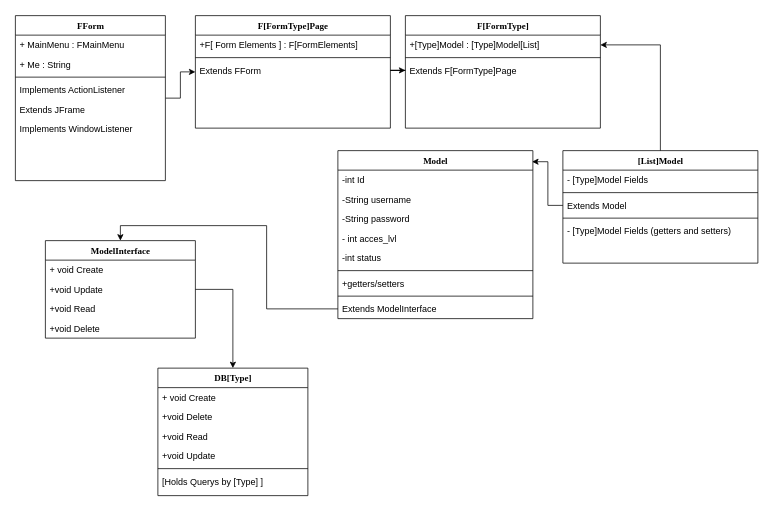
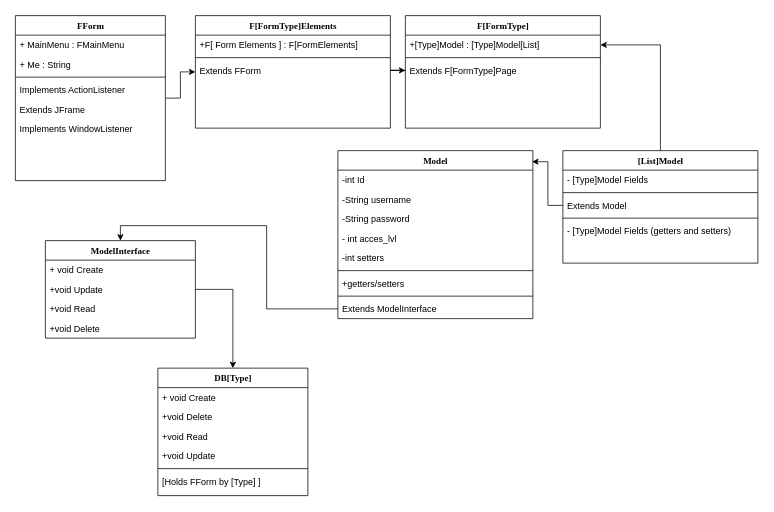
  <mxCell id="0" />
  <mxCell id="1" parent="0" />
  <mxCell id="2" style="edgeStyle=orthogonalEdgeStyle;rounded=0;orthogonalLoop=1;jettySize=auto;html=1;" edge="1" parent="1" source="3" target="10"><mxGeometry relative="1" as="geometry" /></mxCell>
  <mxCell id="3" value="FForm" style="swimlane;html=1;fontStyle=1;align=center;verticalAlign=top;childLayout=stackLayout;horizontal=1;startSize=26;horizontalStack=0;resizeParent=1;resizeLast=0;collapsible=1;marginBottom=0;swimlaneFillColor=#ffffff;rounded=0;shadow=0;comic=0;labelBackgroundColor=none;strokeWidth=1;fillColor=none;fontFamily=Verdana;fontSize=12" parent="1" vertex="1"><mxGeometry x="20" y="20" width="200" height="220" as="geometry" /></mxCell>
  <mxCell id="4" value="+ MainMenu : FMainMenu" style="text;html=1;strokeColor=none;fillColor=none;align=left;verticalAlign=top;spacingLeft=4;spacingRight=4;whiteSpace=wrap;overflow=hidden;rotatable=0;points=[[0,0.5],[1,0.5]];portConstraint=eastwest;" parent="3" vertex="1"><mxGeometry y="26" width="200" height="26" as="geometry" /></mxCell>
  <mxCell id="5" value="+ Me : String" style="text;html=1;strokeColor=none;fillColor=none;align=left;verticalAlign=top;spacingLeft=4;spacingRight=4;whiteSpace=wrap;overflow=hidden;rotatable=0;points=[[0,0.5],[1,0.5]];portConstraint=eastwest;" vertex="1" parent="3"><mxGeometry y="52" width="200" height="26" as="geometry" /></mxCell>
  <mxCell id="6" value="" style="line;html=1;strokeWidth=1;fillColor=none;align=left;verticalAlign=middle;spacingTop=-1;spacingLeft=3;spacingRight=3;rotatable=0;labelPosition=right;points=[];portConstraint=eastwest;" parent="3" vertex="1"><mxGeometry y="78" width="200" height="8" as="geometry" /></mxCell>
  <mxCell id="7" value="Implements ActionListener" style="text;html=1;strokeColor=none;fillColor=none;align=left;verticalAlign=top;spacingLeft=4;spacingRight=4;whiteSpace=wrap;overflow=hidden;rotatable=0;points=[[0,0.5],[1,0.5]];portConstraint=eastwest;" vertex="1" parent="3"><mxGeometry y="86" width="200" height="26" as="geometry" /></mxCell>
  <mxCell id="8" value="&lt;div&gt;Extends JFrame&lt;/div&gt;&lt;div&gt;&lt;br&gt;&lt;/div&gt;" style="text;html=1;strokeColor=none;fillColor=none;align=left;verticalAlign=top;spacingLeft=4;spacingRight=4;whiteSpace=wrap;overflow=hidden;rotatable=0;points=[[0,0.5],[1,0.5]];portConstraint=eastwest;" parent="3" vertex="1"><mxGeometry y="112" width="200" height="26" as="geometry" /></mxCell>
  <mxCell id="9" value="Implements WindowListener" style="text;html=1;strokeColor=none;fillColor=none;align=left;verticalAlign=top;spacingLeft=4;spacingRight=4;whiteSpace=wrap;overflow=hidden;rotatable=0;points=[[0,0.5],[1,0.5]];portConstraint=eastwest;" vertex="1" parent="3"><mxGeometry y="138" width="200" height="26" as="geometry" /></mxCell>
- <mxCell id="10" value="F[FormType]Page" style="swimlane;html=1;fontStyle=1;align=center;verticalAlign=top;childLayout=stackLayout;horizontal=1;startSize=26;horizontalStack=0;resizeParent=1;resizeLast=0;collapsible=1;marginBottom=0;swimlaneFillColor=#ffffff;rounded=0;shadow=0;comic=0;labelBackgroundColor=none;strokeWidth=1;fillColor=none;fontFamily=Verdana;fontSize=12" vertex="1" parent="1"><mxGeometry x="260" y="20" width="260" height="150" as="geometry" /></mxCell>
+ <mxCell id="10" value="F[FormType]Elements" style="swimlane;html=1;fontStyle=1;align=center;verticalAlign=top;childLayout=stackLayout;horizontal=1;startSize=26;horizontalStack=0;resizeParent=1;resizeLast=0;collapsible=1;marginBottom=0;swimlaneFillColor=#ffffff;rounded=0;shadow=0;comic=0;labelBackgroundColor=none;strokeWidth=1;fillColor=none;fontFamily=Verdana;fontSize=12" vertex="1" parent="1"><mxGeometry x="260" y="20" width="260" height="150" as="geometry" /></mxCell>
  <mxCell id="11" value="+F[ Form Elements ] : F[FormElements]" style="text;html=1;strokeColor=none;fillColor=none;align=left;verticalAlign=top;spacingLeft=4;spacingRight=4;whiteSpace=wrap;overflow=hidden;rotatable=0;points=[[0,0.5],[1,0.5]];portConstraint=eastwest;" vertex="1" parent="10"><mxGeometry y="26" width="260" height="26" as="geometry" /></mxCell>
  <mxCell id="12" value="" style="line;html=1;strokeWidth=1;fillColor=none;align=left;verticalAlign=middle;spacingTop=-1;spacingLeft=3;spacingRight=3;rotatable=0;labelPosition=right;points=[];portConstraint=eastwest;" vertex="1" parent="10"><mxGeometry y="52" width="260" height="8" as="geometry" /></mxCell>
  <mxCell id="13" value="&lt;div&gt;Extends FForm&lt;br&gt;&lt;/div&gt;" style="text;html=1;strokeColor=none;fillColor=none;align=left;verticalAlign=top;spacingLeft=4;spacingRight=4;whiteSpace=wrap;overflow=hidden;rotatable=0;points=[[0,0.5],[1,0.5]];portConstraint=eastwest;" vertex="1" parent="10"><mxGeometry y="60" width="260" height="26" as="geometry" /></mxCell>
  <mxCell id="14" value="F[FormType]" style="swimlane;html=1;fontStyle=1;align=center;verticalAlign=top;childLayout=stackLayout;horizontal=1;startSize=26;horizontalStack=0;resizeParent=1;resizeLast=0;collapsible=1;marginBottom=0;swimlaneFillColor=#ffffff;rounded=0;shadow=0;comic=0;labelBackgroundColor=none;strokeWidth=1;fillColor=none;fontFamily=Verdana;fontSize=12" vertex="1" parent="1"><mxGeometry x="540" y="20" width="260" height="150" as="geometry" /></mxCell>
  <mxCell id="15" value="+[Type]Model : [Type]Model[List]" style="text;html=1;strokeColor=none;fillColor=none;align=left;verticalAlign=top;spacingLeft=4;spacingRight=4;whiteSpace=wrap;overflow=hidden;rotatable=0;points=[[0,0.5],[1,0.5]];portConstraint=eastwest;" vertex="1" parent="14"><mxGeometry y="26" width="260" height="26" as="geometry" /></mxCell>
  <mxCell id="16" value="" style="line;html=1;strokeWidth=1;fillColor=none;align=left;verticalAlign=middle;spacingTop=-1;spacingLeft=3;spacingRight=3;rotatable=0;labelPosition=right;points=[];portConstraint=eastwest;" vertex="1" parent="14"><mxGeometry y="52" width="260" height="8" as="geometry" /></mxCell>
  <mxCell id="17" value="&lt;div&gt;Extends F[FormType]Page&lt;/div&gt;" style="text;html=1;strokeColor=none;fillColor=none;align=left;verticalAlign=top;spacingLeft=4;spacingRight=4;whiteSpace=wrap;overflow=hidden;rotatable=0;points=[[0,0.5],[1,0.5]];portConstraint=eastwest;" vertex="1" parent="14"><mxGeometry y="60" width="260" height="26" as="geometry" /></mxCell>
  <mxCell id="18" style="edgeStyle=orthogonalEdgeStyle;rounded=0;orthogonalLoop=1;jettySize=auto;html=1;exitX=0.5;exitY=0;exitDx=0;exitDy=0;" edge="1" parent="1" source="19" target="15"><mxGeometry relative="1" as="geometry" /></mxCell>
  <mxCell id="19" value="[List]Model" style="swimlane;html=1;fontStyle=1;align=center;verticalAlign=top;childLayout=stackLayout;horizontal=1;startSize=26;horizontalStack=0;resizeParent=1;resizeLast=0;collapsible=1;marginBottom=0;swimlaneFillColor=#ffffff;rounded=0;shadow=0;comic=0;labelBackgroundColor=none;strokeWidth=1;fillColor=none;fontFamily=Verdana;fontSize=12" vertex="1" parent="1"><mxGeometry x="750" y="200" width="260" height="150" as="geometry" /></mxCell>
  <mxCell id="20" value="- [Type]Model Fields" style="text;html=1;strokeColor=none;fillColor=none;align=left;verticalAlign=top;spacingLeft=4;spacingRight=4;whiteSpace=wrap;overflow=hidden;rotatable=0;points=[[0,0.5],[1,0.5]];portConstraint=eastwest;" vertex="1" parent="19"><mxGeometry y="26" width="260" height="26" as="geometry" /></mxCell>
  <mxCell id="21" value="" style="line;html=1;strokeWidth=1;fillColor=none;align=left;verticalAlign=middle;spacingTop=-1;spacingLeft=3;spacingRight=3;rotatable=0;labelPosition=right;points=[];portConstraint=eastwest;" vertex="1" parent="19"><mxGeometry y="52" width="260" height="8" as="geometry" /></mxCell>
  <mxCell id="22" value="Extends Model" style="text;html=1;strokeColor=none;fillColor=none;align=left;verticalAlign=top;spacingLeft=4;spacingRight=4;whiteSpace=wrap;overflow=hidden;rotatable=0;points=[[0,0.5],[1,0.5]];portConstraint=eastwest;" vertex="1" parent="19"><mxGeometry y="60" width="260" height="26" as="geometry" /></mxCell>
  <mxCell id="23" value="" style="line;html=1;strokeWidth=1;fillColor=none;align=left;verticalAlign=middle;spacingTop=-1;spacingLeft=3;spacingRight=3;rotatable=0;labelPosition=right;points=[];portConstraint=eastwest;" vertex="1" parent="19"><mxGeometry y="86" width="260" height="8" as="geometry" /></mxCell>
  <mxCell id="24" value="- [Type]Model Fields (getters and setters)" style="text;html=1;strokeColor=none;fillColor=none;align=left;verticalAlign=top;spacingLeft=4;spacingRight=4;whiteSpace=wrap;overflow=hidden;rotatable=0;points=[[0,0.5],[1,0.5]];portConstraint=eastwest;" vertex="1" parent="19"><mxGeometry y="94" width="260" height="26" as="geometry" /></mxCell>
  <mxCell id="25" style="edgeStyle=orthogonalEdgeStyle;rounded=0;orthogonalLoop=1;jettySize=auto;html=1;" edge="1" parent="1" source="13" target="17"><mxGeometry relative="1" as="geometry" /></mxCell>
  <mxCell id="26" style="edgeStyle=orthogonalEdgeStyle;rounded=0;orthogonalLoop=1;jettySize=auto;html=1;entryX=0.996;entryY=0.066;entryDx=0;entryDy=0;entryPerimeter=0;" edge="1" parent="1" source="22" target="27"><mxGeometry relative="1" as="geometry"><mxPoint x="630" y="423" as="targetPoint" /></mxGeometry></mxCell>
  <mxCell id="27" value="Model" style="swimlane;html=1;fontStyle=1;align=center;verticalAlign=top;childLayout=stackLayout;horizontal=1;startSize=26;horizontalStack=0;resizeParent=1;resizeLast=0;collapsible=1;marginBottom=0;swimlaneFillColor=#ffffff;rounded=0;shadow=0;comic=0;labelBackgroundColor=none;strokeWidth=1;fillColor=none;fontFamily=Verdana;fontSize=12" vertex="1" parent="1"><mxGeometry x="450" y="200" width="260" height="224" as="geometry" /></mxCell>
  <mxCell id="28" value="-int Id" style="text;html=1;strokeColor=none;fillColor=none;align=left;verticalAlign=top;spacingLeft=4;spacingRight=4;whiteSpace=wrap;overflow=hidden;rotatable=0;points=[[0,0.5],[1,0.5]];portConstraint=eastwest;" vertex="1" parent="27"><mxGeometry y="26" width="260" height="26" as="geometry" /></mxCell>
  <mxCell id="29" value="-String username" style="text;html=1;strokeColor=none;fillColor=none;align=left;verticalAlign=top;spacingLeft=4;spacingRight=4;whiteSpace=wrap;overflow=hidden;rotatable=0;points=[[0,0.5],[1,0.5]];portConstraint=eastwest;" vertex="1" parent="27"><mxGeometry y="52" width="260" height="26" as="geometry" /></mxCell>
  <mxCell id="30" value="-String password" style="text;html=1;strokeColor=none;fillColor=none;align=left;verticalAlign=top;spacingLeft=4;spacingRight=4;whiteSpace=wrap;overflow=hidden;rotatable=0;points=[[0,0.5],[1,0.5]];portConstraint=eastwest;" vertex="1" parent="27"><mxGeometry y="78" width="260" height="26" as="geometry" /></mxCell>
  <mxCell id="31" value="- int acces_lvl" style="text;html=1;strokeColor=none;fillColor=none;align=left;verticalAlign=top;spacingLeft=4;spacingRight=4;whiteSpace=wrap;overflow=hidden;rotatable=0;points=[[0,0.5],[1,0.5]];portConstraint=eastwest;" vertex="1" parent="27"><mxGeometry y="104" width="260" height="26" as="geometry" /></mxCell>
- <mxCell id="32" value="-int status" style="text;html=1;strokeColor=none;fillColor=none;align=left;verticalAlign=top;spacingLeft=4;spacingRight=4;whiteSpace=wrap;overflow=hidden;rotatable=0;points=[[0,0.5],[1,0.5]];portConstraint=eastwest;" vertex="1" parent="27"><mxGeometry y="130" width="260" height="26" as="geometry" /></mxCell>
+ <mxCell id="32" value="-int setters" style="text;html=1;strokeColor=none;fillColor=none;align=left;verticalAlign=top;spacingLeft=4;spacingRight=4;whiteSpace=wrap;overflow=hidden;rotatable=0;points=[[0,0.5],[1,0.5]];portConstraint=eastwest;" vertex="1" parent="27"><mxGeometry y="130" width="260" height="26" as="geometry" /></mxCell>
  <mxCell id="33" value="" style="line;html=1;strokeWidth=1;fillColor=none;align=left;verticalAlign=middle;spacingTop=-1;spacingLeft=3;spacingRight=3;rotatable=0;labelPosition=right;points=[];portConstraint=eastwest;" vertex="1" parent="27"><mxGeometry y="156" width="260" height="8" as="geometry" /></mxCell>
  <mxCell id="34" value="+getters/setters" style="text;html=1;strokeColor=none;fillColor=none;align=left;verticalAlign=top;spacingLeft=4;spacingRight=4;whiteSpace=wrap;overflow=hidden;rotatable=0;points=[[0,0.5],[1,0.5]];portConstraint=eastwest;" vertex="1" parent="27"><mxGeometry y="164" width="260" height="26" as="geometry" /></mxCell>
  <mxCell id="35" value="" style="line;html=1;strokeWidth=1;fillColor=none;align=left;verticalAlign=middle;spacingTop=-1;spacingLeft=3;spacingRight=3;rotatable=0;labelPosition=right;points=[];portConstraint=eastwest;" vertex="1" parent="27"><mxGeometry y="190" width="260" height="8" as="geometry" /></mxCell>
  <mxCell id="36" value="&lt;div&gt;Extends ModelInterface&lt;/div&gt;&lt;div&gt;&lt;br&gt;&lt;/div&gt;" style="text;html=1;strokeColor=none;fillColor=none;align=left;verticalAlign=top;spacingLeft=4;spacingRight=4;whiteSpace=wrap;overflow=hidden;rotatable=0;points=[[0,0.5],[1,0.5]];portConstraint=eastwest;" vertex="1" parent="27"><mxGeometry y="198" width="260" height="26" as="geometry" /></mxCell>
  <mxCell id="37" style="edgeStyle=orthogonalEdgeStyle;rounded=0;orthogonalLoop=1;jettySize=auto;html=1;entryX=0.5;entryY=0;entryDx=0;entryDy=0;" edge="1" parent="1" source="36" target="38"><mxGeometry relative="1" as="geometry"><mxPoint x="480" y="660" as="targetPoint" /></mxGeometry></mxCell>
  <mxCell id="38" value="ModelInterface" style="swimlane;html=1;fontStyle=1;align=center;verticalAlign=top;childLayout=stackLayout;horizontal=1;startSize=26;horizontalStack=0;resizeParent=1;resizeLast=0;collapsible=1;marginBottom=0;swimlaneFillColor=#ffffff;rounded=0;shadow=0;comic=0;labelBackgroundColor=none;strokeWidth=1;fillColor=none;fontFamily=Verdana;fontSize=12" vertex="1" parent="1"><mxGeometry x="60" y="320" width="200" height="130" as="geometry" /></mxCell>
  <mxCell id="39" value="+ void Create" style="text;html=1;strokeColor=none;fillColor=none;align=left;verticalAlign=top;spacingLeft=4;spacingRight=4;whiteSpace=wrap;overflow=hidden;rotatable=0;points=[[0,0.5],[1,0.5]];portConstraint=eastwest;" vertex="1" parent="38"><mxGeometry y="26" width="200" height="26" as="geometry" /></mxCell>
  <mxCell id="40" value="+void Update" style="text;html=1;strokeColor=none;fillColor=none;align=left;verticalAlign=top;spacingLeft=4;spacingRight=4;whiteSpace=wrap;overflow=hidden;rotatable=0;points=[[0,0.5],[1,0.5]];portConstraint=eastwest;" vertex="1" parent="38"><mxGeometry y="52" width="200" height="26" as="geometry" /></mxCell>
  <mxCell id="41" value="+void Read" style="text;html=1;strokeColor=none;fillColor=none;align=left;verticalAlign=top;spacingLeft=4;spacingRight=4;whiteSpace=wrap;overflow=hidden;rotatable=0;points=[[0,0.5],[1,0.5]];portConstraint=eastwest;" vertex="1" parent="38"><mxGeometry y="78" width="200" height="26" as="geometry" /></mxCell>
  <mxCell id="42" value="+void Delete" style="text;html=1;strokeColor=none;fillColor=none;align=left;verticalAlign=top;spacingLeft=4;spacingRight=4;whiteSpace=wrap;overflow=hidden;rotatable=0;points=[[0,0.5],[1,0.5]];portConstraint=eastwest;" vertex="1" parent="38"><mxGeometry y="104" width="200" height="26" as="geometry" /></mxCell>
  <mxCell id="43" value="DB[Type]" style="swimlane;html=1;fontStyle=1;align=center;verticalAlign=top;childLayout=stackLayout;horizontal=1;startSize=26;horizontalStack=0;resizeParent=1;resizeLast=0;collapsible=1;marginBottom=0;swimlaneFillColor=#ffffff;rounded=0;shadow=0;comic=0;labelBackgroundColor=none;strokeWidth=1;fillColor=none;fontFamily=Verdana;fontSize=12" vertex="1" parent="1"><mxGeometry x="210" y="490" width="200" height="170" as="geometry" /></mxCell>
  <mxCell id="44" value="+ void Create" style="text;html=1;strokeColor=none;fillColor=none;align=left;verticalAlign=top;spacingLeft=4;spacingRight=4;whiteSpace=wrap;overflow=hidden;rotatable=0;points=[[0,0.5],[1,0.5]];portConstraint=eastwest;" vertex="1" parent="43"><mxGeometry y="26" width="200" height="26" as="geometry" /></mxCell>
  <mxCell id="45" value="+void Delete" style="text;html=1;strokeColor=none;fillColor=none;align=left;verticalAlign=top;spacingLeft=4;spacingRight=4;whiteSpace=wrap;overflow=hidden;rotatable=0;points=[[0,0.5],[1,0.5]];portConstraint=eastwest;" vertex="1" parent="43"><mxGeometry y="52" width="200" height="26" as="geometry" /></mxCell>
  <mxCell id="46" value="+void Read" style="text;html=1;strokeColor=none;fillColor=none;align=left;verticalAlign=top;spacingLeft=4;spacingRight=4;whiteSpace=wrap;overflow=hidden;rotatable=0;points=[[0,0.5],[1,0.5]];portConstraint=eastwest;" vertex="1" parent="43"><mxGeometry y="78" width="200" height="26" as="geometry" /></mxCell>
  <mxCell id="47" value="+void Update" style="text;html=1;strokeColor=none;fillColor=none;align=left;verticalAlign=top;spacingLeft=4;spacingRight=4;whiteSpace=wrap;overflow=hidden;rotatable=0;points=[[0,0.5],[1,0.5]];portConstraint=eastwest;" vertex="1" parent="43"><mxGeometry y="104" width="200" height="26" as="geometry" /></mxCell>
  <mxCell id="48" value="" style="line;html=1;strokeWidth=1;fillColor=none;align=left;verticalAlign=middle;spacingTop=-1;spacingLeft=3;spacingRight=3;rotatable=0;labelPosition=right;points=[];portConstraint=eastwest;" vertex="1" parent="43"><mxGeometry y="130" width="200" height="8" as="geometry" /></mxCell>
- <mxCell id="49" value="[Holds Querys by [Type] ]" style="text;html=1;strokeColor=none;fillColor=none;align=left;verticalAlign=top;spacingLeft=4;spacingRight=4;whiteSpace=wrap;overflow=hidden;rotatable=0;points=[[0,0.5],[1,0.5]];portConstraint=eastwest;" vertex="1" parent="43"><mxGeometry y="138" width="200" height="26" as="geometry" /></mxCell>
+ <mxCell id="49" value="[Holds FForm by [Type] ]" style="text;html=1;strokeColor=none;fillColor=none;align=left;verticalAlign=top;spacingLeft=4;spacingRight=4;whiteSpace=wrap;overflow=hidden;rotatable=0;points=[[0,0.5],[1,0.5]];portConstraint=eastwest;" vertex="1" parent="43"><mxGeometry y="138" width="200" height="26" as="geometry" /></mxCell>
  <mxCell id="50" style="edgeStyle=orthogonalEdgeStyle;rounded=0;orthogonalLoop=1;jettySize=auto;html=1;entryX=0.5;entryY=0;entryDx=0;entryDy=0;" edge="1" parent="1" source="40" target="43"><mxGeometry relative="1" as="geometry" /></mxCell>
